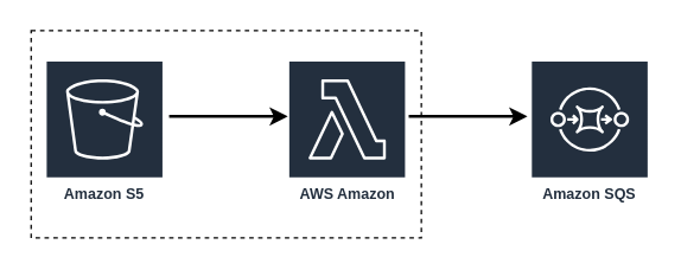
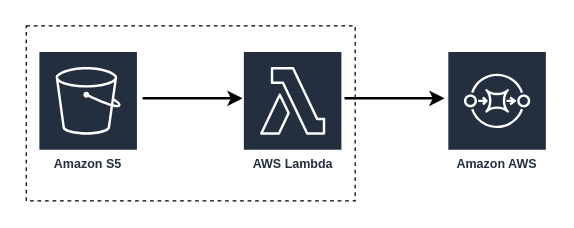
  <mxCell id="0" />
  <mxCell id="1" parent="0" />
  <mxCell id="2" value="" style="rounded=0;whiteSpace=wrap;html=1;dashed=1;fillColor=#ffffff;" vertex="1" parent="1"><mxGeometry x="20.5" y="20" width="263" height="140" as="geometry" /></mxCell>
- <mxCell id="3" value="AWS Amazon" style="outlineConnect=0;fontColor=#232F3E;gradientColor=none;strokeColor=#ffffff;fillColor=#232F3E;dashed=0;verticalLabelPosition=middle;verticalAlign=bottom;align=center;html=1;whiteSpace=wrap;fontSize=10;fontStyle=1;spacing=3;shape=mxgraph.aws4.productIcon;prIcon=mxgraph.aws4.lambda;" vertex="1" parent="1"><mxGeometry x="193.5" y="40" width="80" height="100" as="geometry" /></mxCell>
+ <mxCell id="3" value="AWS Lambda" style="outlineConnect=0;fontColor=#232F3E;gradientColor=none;strokeColor=#ffffff;fillColor=#232F3E;dashed=0;verticalLabelPosition=middle;verticalAlign=bottom;align=center;html=1;whiteSpace=wrap;fontSize=10;fontStyle=1;spacing=3;shape=mxgraph.aws4.productIcon;prIcon=mxgraph.aws4.lambda;" vertex="1" parent="1"><mxGeometry x="193.5" y="40" width="80" height="100" as="geometry" /></mxCell>
  <mxCell id="4" style="edgeStyle=orthogonalEdgeStyle;rounded=0;orthogonalLoop=1;jettySize=auto;html=1;strokeWidth=2;" edge="1" parent="1"><mxGeometry relative="1" as="geometry"><mxPoint x="113.5" y="78" as="sourcePoint" /><mxPoint x="193.5" y="78" as="targetPoint" /></mxGeometry></mxCell>
  <mxCell id="5" value="Amazon S5" style="outlineConnect=0;fontColor=#232F3E;gradientColor=none;strokeColor=#ffffff;fillColor=#232F3E;dashed=0;verticalLabelPosition=middle;verticalAlign=bottom;align=center;html=1;whiteSpace=wrap;fontSize=10;fontStyle=1;spacing=3;shape=mxgraph.aws4.productIcon;prIcon=mxgraph.aws4.s3;" vertex="1" parent="1"><mxGeometry x="30" y="40" width="80" height="100" as="geometry" /></mxCell>
  <mxCell id="6" style="edgeStyle=orthogonalEdgeStyle;rounded=0;orthogonalLoop=1;jettySize=auto;html=1;strokeWidth=2;" edge="1" parent="1"><mxGeometry relative="1" as="geometry"><mxPoint x="275" y="78" as="sourcePoint" /><mxPoint x="355" y="78" as="targetPoint" /></mxGeometry></mxCell>
- <mxCell id="7" value="Amazon SQS" style="outlineConnect=0;fontColor=#232F3E;gradientColor=none;strokeColor=#ffffff;fillColor=#232F3E;dashed=0;verticalLabelPosition=middle;verticalAlign=bottom;align=center;html=1;whiteSpace=wrap;fontSize=10;fontStyle=1;spacing=3;shape=mxgraph.aws4.productIcon;prIcon=mxgraph.aws4.sqs;" vertex="1" parent="1"><mxGeometry x="357" y="40" width="80" height="100" as="geometry" /></mxCell>
+ <mxCell id="7" value="Amazon AWS" style="outlineConnect=0;fontColor=#232F3E;gradientColor=none;strokeColor=#ffffff;fillColor=#232F3E;dashed=0;verticalLabelPosition=middle;verticalAlign=bottom;align=center;html=1;whiteSpace=wrap;fontSize=10;fontStyle=1;spacing=3;shape=mxgraph.aws4.productIcon;prIcon=mxgraph.aws4.sqs;" vertex="1" parent="1"><mxGeometry x="357" y="40" width="80" height="100" as="geometry" /></mxCell>
